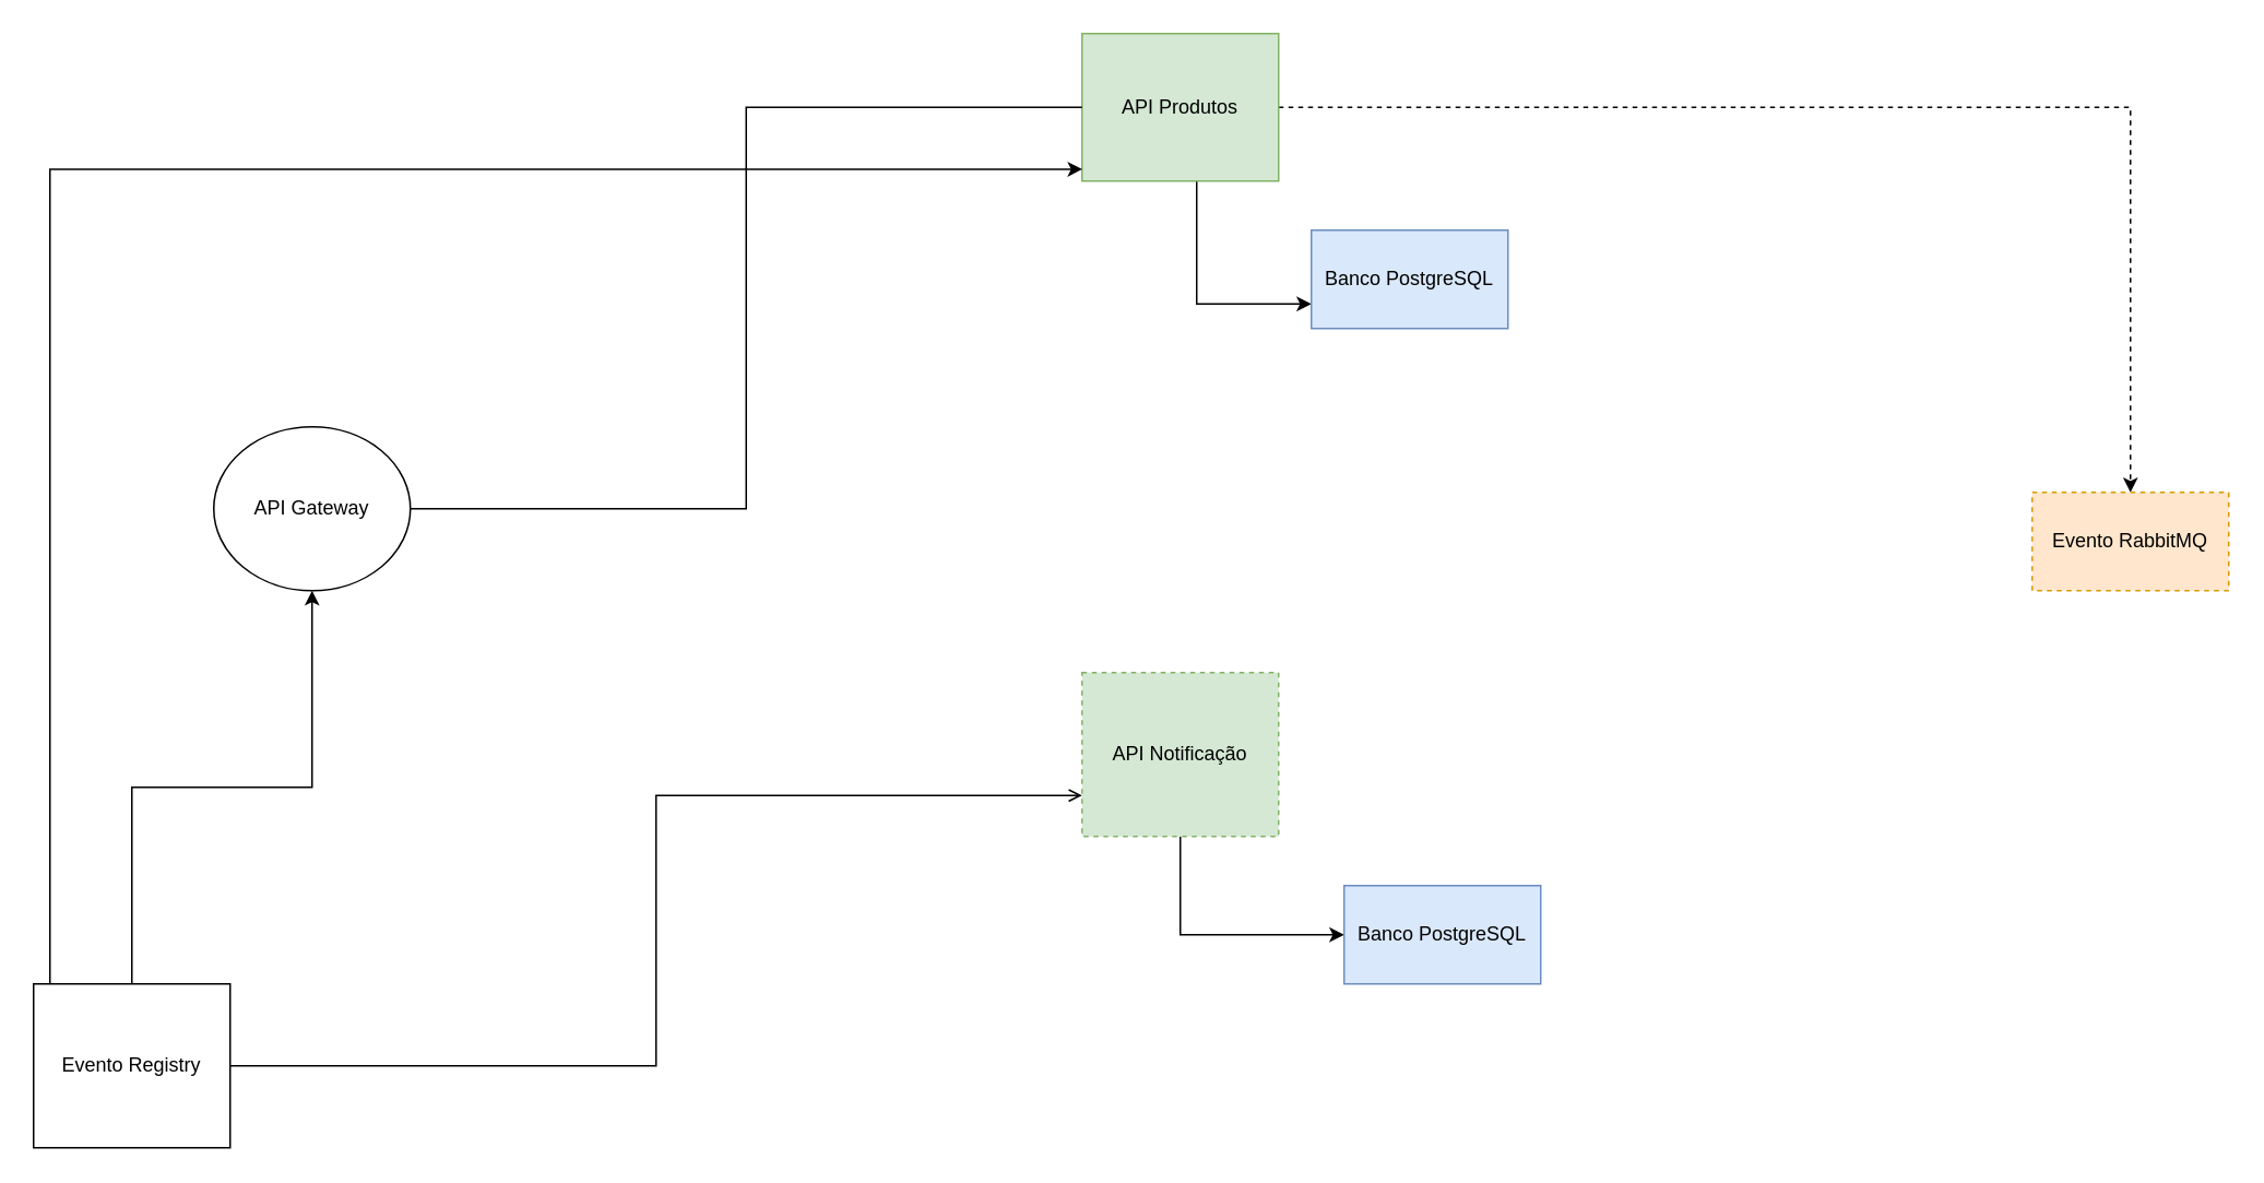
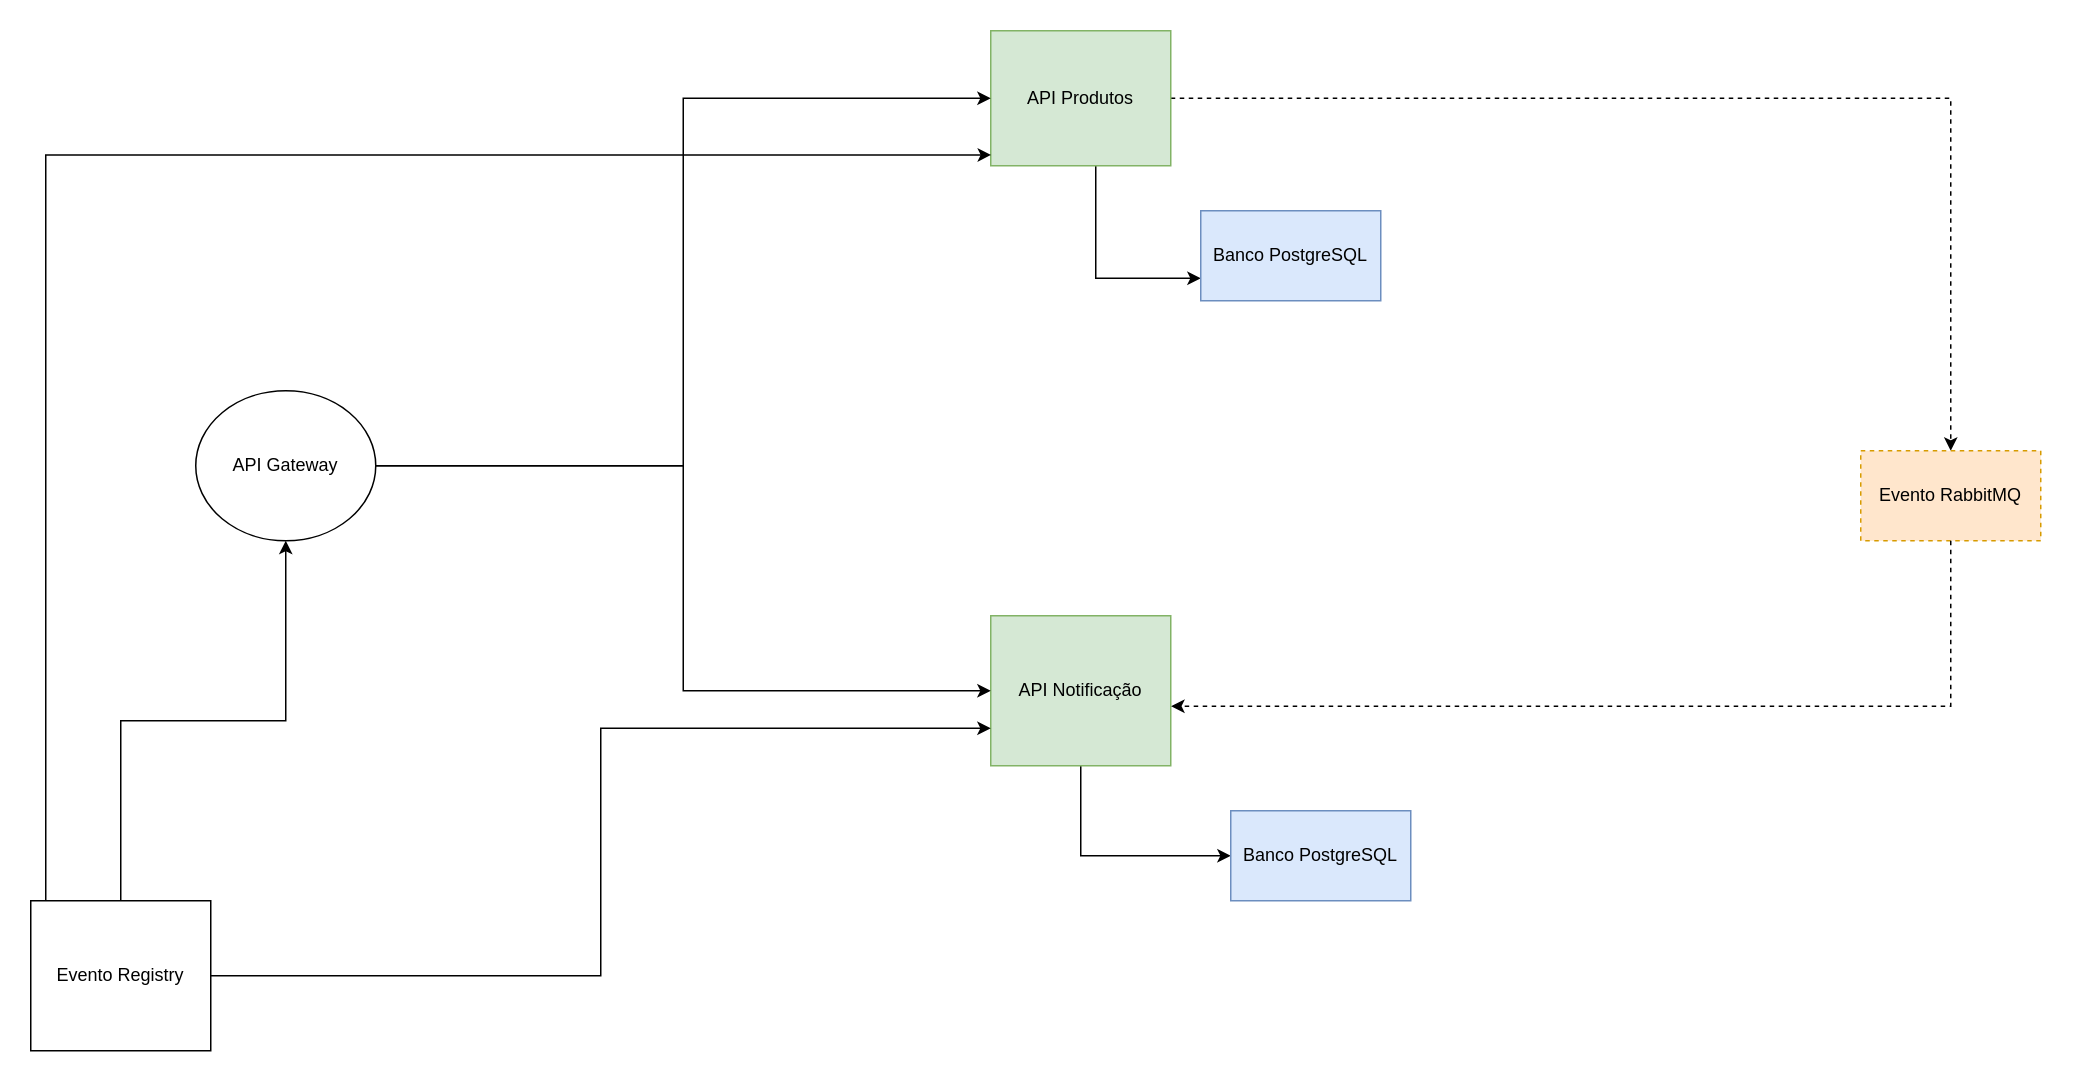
  <mxCell id="0" />
  <mxCell id="1" parent="0" />
  <mxCell id="2" style="edgeStyle=orthogonalEdgeStyle;rounded=0;orthogonalLoop=1;jettySize=auto;html=1;entryX=0.5;entryY=0;entryDx=0;entryDy=0;dashed=1;" edge="1" parent="1" source="4" target="14"><mxGeometry relative="1" as="geometry" /></mxCell>
  <mxCell id="3" style="edgeStyle=orthogonalEdgeStyle;rounded=0;orthogonalLoop=1;jettySize=auto;html=1;entryX=0;entryY=0.75;entryDx=0;entryDy=0;" edge="1" parent="1" source="4" target="16"><mxGeometry relative="1" as="geometry"><Array as="points"><mxPoint x="730" y="185" /></Array></mxGeometry></mxCell>
  <mxCell id="4" value="API Produtos" style="rounded=0;whiteSpace=wrap;html=1;fillColor=#d5e8d4;strokeColor=#82b366;" vertex="1" parent="1"><mxGeometry x="660" y="20" width="120" height="90" as="geometry" /></mxCell>
  <mxCell id="5" style="edgeStyle=orthogonalEdgeStyle;rounded=0;orthogonalLoop=1;jettySize=auto;html=1;entryX=0;entryY=0.5;entryDx=0;entryDy=0;" edge="1" parent="1" source="6" target="17"><mxGeometry relative="1" as="geometry"><mxPoint x="720" y="580" as="targetPoint" /><Array as="points"><mxPoint x="720" y="570" /></Array></mxGeometry></mxCell>
- <mxCell id="6" value="API Notificação" style="rounded=0;whiteSpace=wrap;html=1;fillColor=#d5e8d4;strokeColor=#82b366;dashed=1;" vertex="1" parent="1"><mxGeometry x="660" y="410" width="120" height="100" as="geometry" /></mxCell>
- <mxCell id="7" style="edgeStyle=orthogonalEdgeStyle;rounded=0;orthogonalLoop=1;jettySize=auto;html=1;entryX=0;entryY=0.5;entryDx=0;entryDy=0;endArrow=none;" edge="1" parent="1" source="9" target="4"><mxGeometry relative="1" as="geometry" /></mxCell>
+ <mxCell id="6" value="API Notificação" style="rounded=0;whiteSpace=wrap;html=1;fillColor=#d5e8d4;strokeColor=#82b366;" vertex="1" parent="1"><mxGeometry x="660" y="410" width="120" height="100" as="geometry" /></mxCell>
+ <mxCell id="7" style="edgeStyle=orthogonalEdgeStyle;rounded=0;orthogonalLoop=1;jettySize=auto;html=1;entryX=0;entryY=0.5;entryDx=0;entryDy=0;" edge="1" parent="1" source="9" target="4"><mxGeometry relative="1" as="geometry" /></mxCell>
+ <mxCell id="8" style="edgeStyle=orthogonalEdgeStyle;rounded=0;orthogonalLoop=1;jettySize=auto;html=1;entryX=0;entryY=0.5;entryDx=0;entryDy=0;" edge="1" parent="1" source="9" target="6"><mxGeometry relative="1" as="geometry" /></mxCell>
  <mxCell id="9" value="API Gateway" style="ellipse;whiteSpace=wrap;html=1;" vertex="1" parent="1"><mxGeometry x="130" y="260" width="120" height="100" as="geometry" /></mxCell>
  <mxCell id="10" style="edgeStyle=orthogonalEdgeStyle;rounded=0;orthogonalLoop=1;jettySize=auto;html=1;entryX=0.5;entryY=1;entryDx=0;entryDy=0;" edge="1" parent="1" source="13" target="9"><mxGeometry relative="1" as="geometry" /></mxCell>
- <mxCell id="11" style="edgeStyle=orthogonalEdgeStyle;rounded=0;orthogonalLoop=1;jettySize=auto;html=1;entryX=0;entryY=0.75;entryDx=0;entryDy=0;endArrow=open;" edge="1" parent="1" source="13" target="6"><mxGeometry relative="1" as="geometry" /></mxCell>
+ <mxCell id="11" style="edgeStyle=orthogonalEdgeStyle;rounded=0;orthogonalLoop=1;jettySize=auto;html=1;entryX=0;entryY=0.75;entryDx=0;entryDy=0;" edge="1" parent="1" source="13" target="6"><mxGeometry relative="1" as="geometry" /></mxCell>
  <mxCell id="12" style="edgeStyle=orthogonalEdgeStyle;rounded=0;orthogonalLoop=1;jettySize=auto;html=1;entryX=0.002;entryY=0.92;entryDx=0;entryDy=0;entryPerimeter=0;" edge="1" parent="1" source="13" target="4"><mxGeometry relative="1" as="geometry"><mxPoint x="0" y="0" as="targetPoint" /><Array as="points"><mxPoint x="30" y="103" /></Array></mxGeometry></mxCell>
  <mxCell id="13" value="Evento Registry" style="rounded=0;whiteSpace=wrap;html=1;" vertex="1" parent="1"><mxGeometry x="20" y="600" width="120" height="100" as="geometry" /></mxCell>
  <mxCell id="14" value="Evento RabbitMQ" style="rounded=0;whiteSpace=wrap;html=1;fillColor=#ffe6cc;strokeColor=#d79b00;dashed=1;" vertex="1" parent="1"><mxGeometry x="1240" y="300" width="120" height="60" as="geometry" /></mxCell>
+ <mxCell id="15" style="edgeStyle=orthogonalEdgeStyle;rounded=0;orthogonalLoop=1;jettySize=auto;html=1;entryX=1.002;entryY=0.603;entryDx=0;entryDy=0;entryPerimeter=0;dashed=1;" edge="1" parent="1" source="14" target="6"><mxGeometry relative="1" as="geometry"><Array as="points"><mxPoint x="1300" y="470" /></Array></mxGeometry></mxCell>
  <mxCell id="16" value="Banco PostgreSQL" style="rounded=0;whiteSpace=wrap;html=1;fillColor=#dae8fc;strokeColor=#6c8ebf;" vertex="1" parent="1"><mxGeometry x="800" y="140" width="120" height="60" as="geometry" /></mxCell>
  <mxCell id="17" value="Banco PostgreSQL" style="rounded=0;whiteSpace=wrap;html=1;fillColor=#dae8fc;strokeColor=#6c8ebf;" vertex="1" parent="1"><mxGeometry x="820" y="540" width="120" height="60" as="geometry" /></mxCell>
